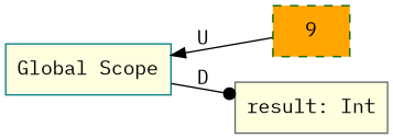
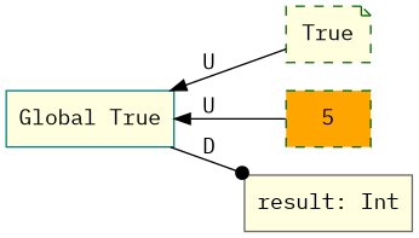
  graph {
    fontname="IBM Plex Mono"
    rankdir=LR
    node [color=darkgreen fillcolor=lightyellow fontname="IBM Plex Mono" shape=box style="dashed,filled"]
    edge [dir=back fontname="IBM Plex Mono"]
-   n2 [fillcolor=orange label=9]
+   n1 [label=True shape=note]
+   n2 [fillcolor=orange label=5]
    n3 [color=gray40 label="result: Int" style=filled]
-   n4 [color=teal label="Global Scope" style=filled]
+   n4 [color=teal label="Global True" style=filled]
+   n4 -- n1 [label=U]
    n4 -- n2 [label=U]
    n4 -- n3 [arrowhead=dot dir=forward label=D]
  }
